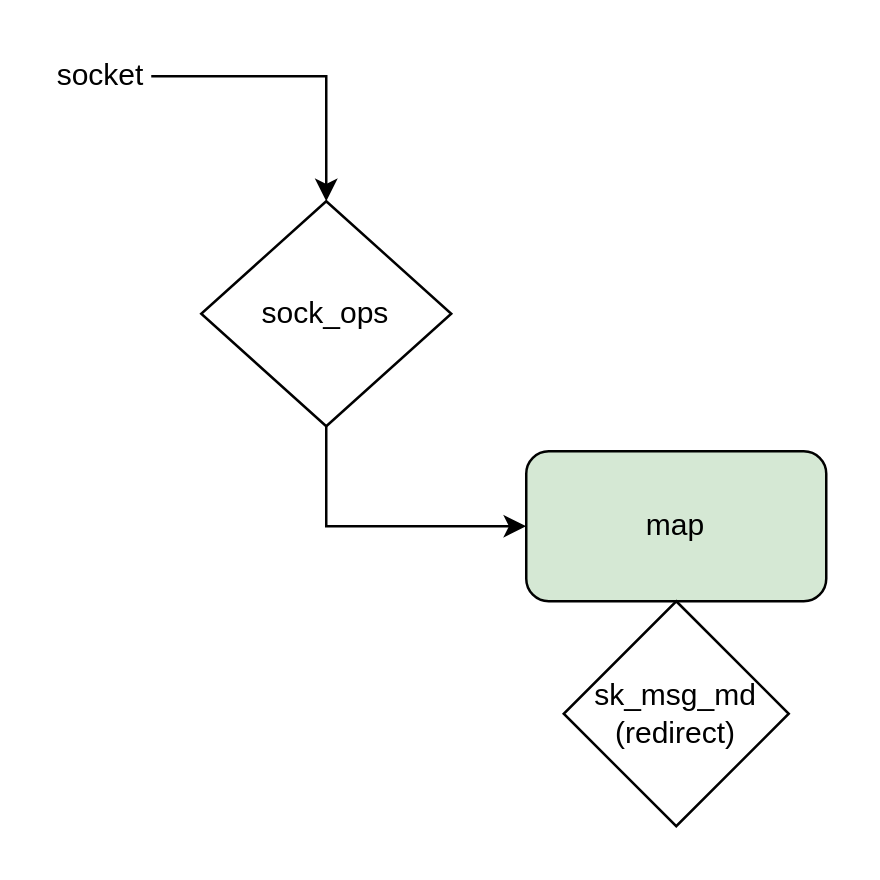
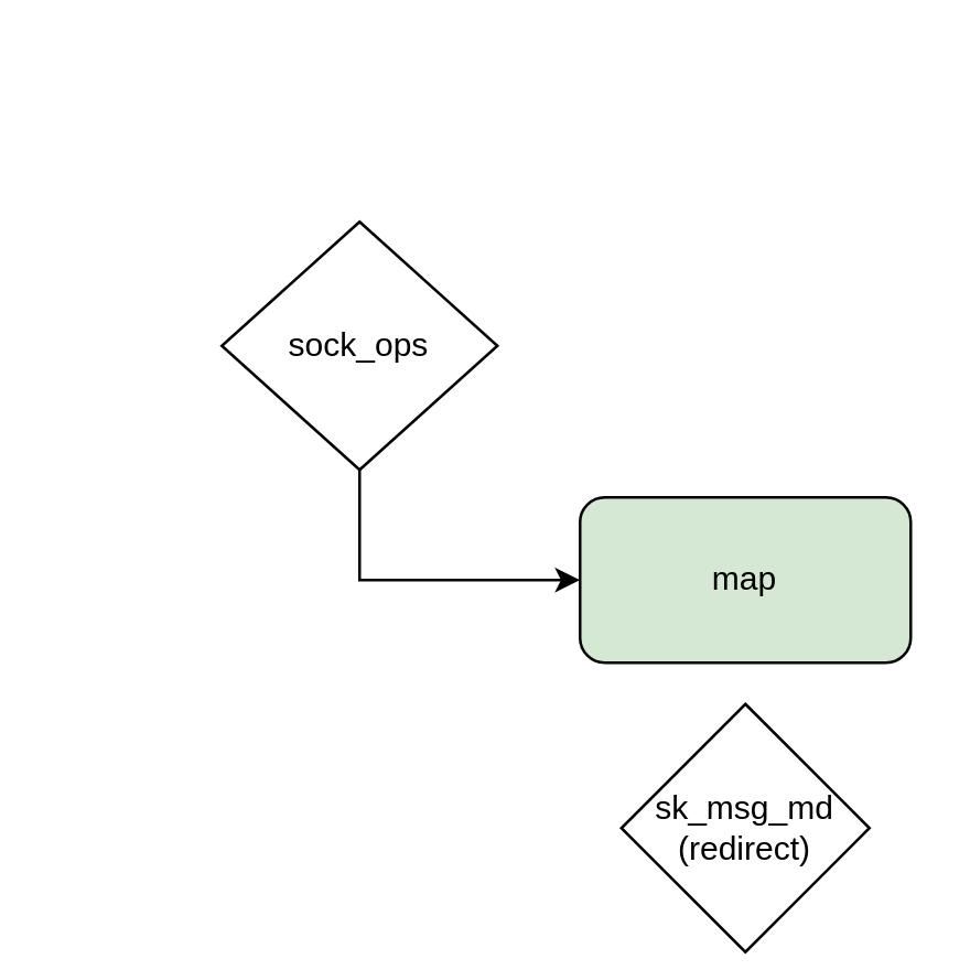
  <mxCell id="0" />
  <mxCell id="1" parent="0" />
  <mxCell id="2" value="map" style="rounded=1;whiteSpace=wrap;html=1;fillColor=#d5e8d4;" vertex="1" parent="1"><mxGeometry x="210" y="180" width="120" height="60" as="geometry" /></mxCell>
  <mxCell id="3" style="edgeStyle=orthogonalEdgeStyle;rounded=0;orthogonalLoop=1;jettySize=auto;html=1;exitX=0.5;exitY=1;exitDx=0;exitDy=0;entryX=0;entryY=0.5;entryDx=0;entryDy=0;" edge="1" parent="1" source="4" target="2"><mxGeometry relative="1" as="geometry" /></mxCell>
  <mxCell id="4" value="sock_ops" style="rhombus;whiteSpace=wrap;html=1;" vertex="1" parent="1"><mxGeometry x="80" y="80" width="100" height="90" as="geometry" /></mxCell>
- <mxCell id="5" value="sk_msg_md&lt;br&gt;(redirect)" style="rhombus;whiteSpace=wrap;html=1;" vertex="1" parent="1"><mxGeometry x="225" y="240" width="90" height="90" as="geometry" /></mxCell>
- <mxCell id="6" style="edgeStyle=orthogonalEdgeStyle;rounded=0;orthogonalLoop=1;jettySize=auto;html=1;entryX=0.5;entryY=0;entryDx=0;entryDy=0;" edge="1" parent="1" source="7" target="4"><mxGeometry relative="1" as="geometry" /></mxCell>
- <mxCell id="7" value="socket" style="text;html=1;strokeColor=none;fillColor=none;align=center;verticalAlign=middle;whiteSpace=wrap;rounded=0;" vertex="1" parent="1"><mxGeometry x="20" y="20" width="40" height="20" as="geometry" /></mxCell>
+ <mxCell id="5" value="sk_msg_md&lt;br&gt;(redirect)" style="rhombus;whiteSpace=wrap;html=1;" vertex="1" parent="1"><mxGeometry x="225" y="255" width="90" height="90" as="geometry" /></mxCell>
